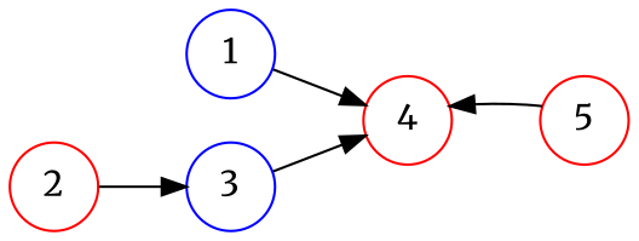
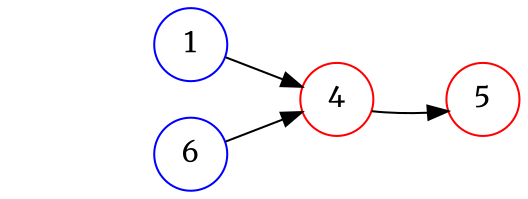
  digraph {
    fontname=Merriweather
    rankdir=LR
    node [color=Red fontname=Merriweather shape=circle]
    edge [fontname=Merriweather]
    4
    1 [color=Blue]
-   2
-   3 [color=Blue]
+   3 [color=Blue label=6]
    5
-   5 -> 4
+   4 -> 5
    1 -> 4
-   2 -> 3
    3 -> 4
  }
